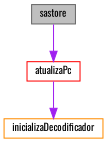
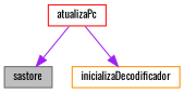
  digraph {
    fontname=Oswald
    rankdir=TB
    node [fillcolor=white fontname=Oswald fontsize=10 shape=record style=filled]
    edge [color=purple fontname=Oswald fontsize=10 labelfontname=Helvetica labelfontsize=10 style=solid]
    n1 [color=gray40 fillcolor=grey75 fontcolor=black height=0.2 label=sastore width=0.4]
    n2 [color=red height=0.2 label=atualizaPc width=0.4]
    n3 [color=darkorange height=0.2 label=inicializaDecodificador width=0.4]
-   n1 -> n2
+   n2 -> n1
    n2 -> n3
  }
